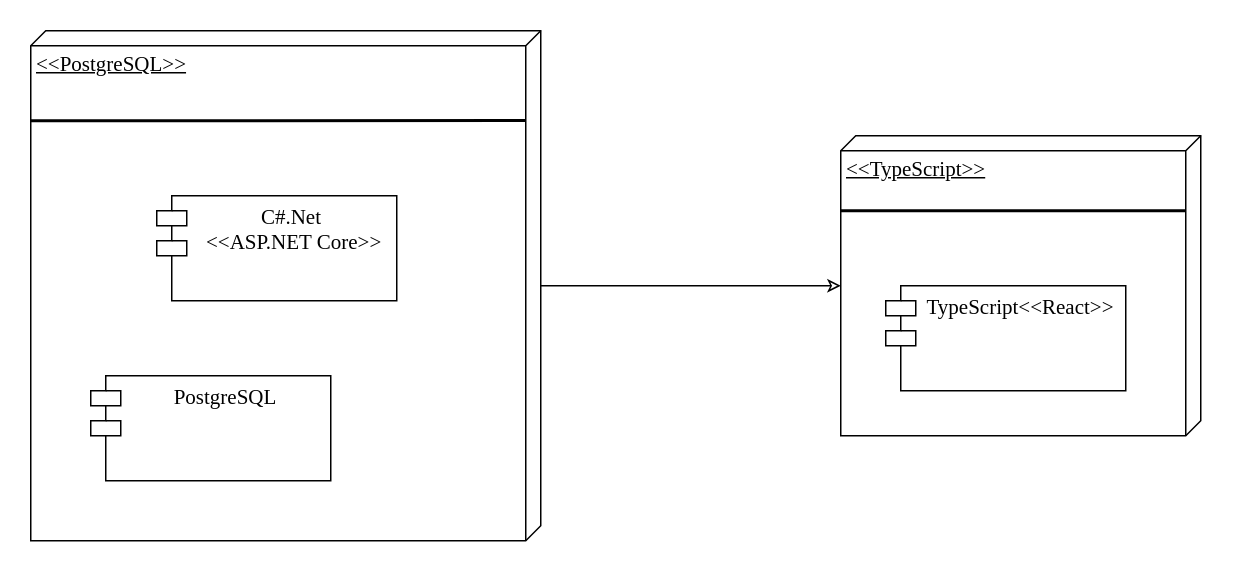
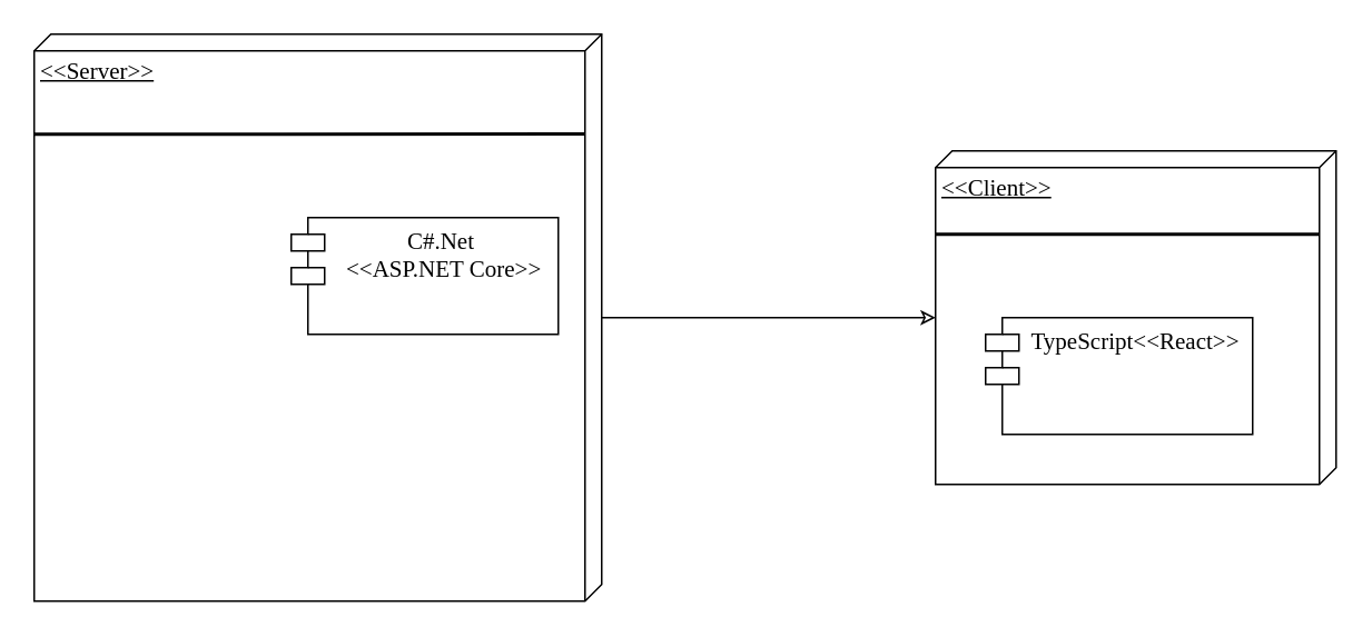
  <mxCell id="0" />
  <mxCell id="1" parent="0" />
- <mxCell id="2" value="&amp;lt;&amp;lt;PostgreSQL&amp;gt;&amp;gt;" style="verticalAlign=top;align=left;spacingTop=8;spacingLeft=2;spacingRight=12;shape=cube;size=10;direction=south;fontStyle=4;html=1;whiteSpace=wrap;fontFamily=Times New Roman;fontSize=14;" parent="1" vertex="1"><mxGeometry x="20" y="20" width="340" height="340" as="geometry" /></mxCell>
- <mxCell id="3" value="PostgreSQL" style="shape=module;align=left;spacingLeft=20;align=center;verticalAlign=top;whiteSpace=wrap;html=1;fontFamily=Times New Roman;fontSize=14;" parent="1" vertex="1"><mxGeometry x="60" y="250" width="160" height="70" as="geometry" /></mxCell>
+ <mxCell id="2" value="&amp;lt;&amp;lt;Server&amp;gt;&amp;gt;" style="verticalAlign=top;align=left;spacingTop=8;spacingLeft=2;spacingRight=12;shape=cube;size=10;direction=south;fontStyle=4;html=1;whiteSpace=wrap;fontFamily=Times New Roman;fontSize=14;" parent="1" vertex="1"><mxGeometry x="20" y="20" width="340" height="340" as="geometry" /></mxCell>
  <mxCell id="4" style="rounded=0;orthogonalLoop=1;jettySize=auto;html=1;endArrow=classic;endFill=0;" parent="1" source="2" target="7" edge="1"><mxGeometry relative="1" as="geometry"><mxPoint x="530" y="180" as="targetPoint" /></mxGeometry></mxCell>
- <mxCell id="5" value="C#.Net&lt;br&gt;&amp;nbsp;&amp;lt;&amp;lt;ASP.NET Core&amp;gt;&amp;gt;" style="shape=module;align=left;spacingLeft=20;align=center;verticalAlign=top;whiteSpace=wrap;html=1;fontFamily=Times New Roman;fontSize=14;" parent="1" vertex="1"><mxGeometry x="104" y="130" width="160" height="70" as="geometry" /></mxCell>
+ <mxCell id="5" value="C#.Net&lt;br&gt;&amp;nbsp;&amp;lt;&amp;lt;ASP.NET Core&amp;gt;&amp;gt;" style="shape=module;align=left;spacingLeft=20;align=center;verticalAlign=top;whiteSpace=wrap;html=1;fontFamily=Times New Roman;fontSize=14;" parent="1" vertex="1"><mxGeometry x="174" y="130" width="160" height="70" as="geometry" /></mxCell>
  <mxCell id="6" value="" style="shape=link;html=1;rounded=0;width=-1;fontFamily=Times New Roman;fontSize=14;entryX=0.176;entryY=0.029;entryDx=0;entryDy=0;entryPerimeter=0;" parent="1" target="2" edge="1"><mxGeometry width="100" relative="1" as="geometry"><mxPoint x="20" y="80" as="sourcePoint" /><mxPoint x="260" y="80" as="targetPoint" /></mxGeometry></mxCell>
- <mxCell id="7" value="&amp;lt;&amp;lt;TypeScript&amp;gt;&amp;gt;" style="verticalAlign=top;align=left;spacingTop=8;spacingLeft=2;spacingRight=12;shape=cube;size=10;direction=south;fontStyle=4;html=1;whiteSpace=wrap;fontFamily=Times New Roman;fontSize=14;" parent="1" vertex="1"><mxGeometry x="560" y="90" width="240" height="200" as="geometry" /></mxCell>
+ <mxCell id="7" value="&amp;lt;&amp;lt;Client&amp;gt;&amp;gt;" style="verticalAlign=top;align=left;spacingTop=8;spacingLeft=2;spacingRight=12;shape=cube;size=10;direction=south;fontStyle=4;html=1;whiteSpace=wrap;fontFamily=Times New Roman;fontSize=14;" parent="1" vertex="1"><mxGeometry x="560" y="90" width="240" height="200" as="geometry" /></mxCell>
  <mxCell id="8" value="TypeScript&amp;lt;&amp;lt;React&amp;gt;&amp;gt;" style="shape=module;align=left;spacingLeft=20;align=center;verticalAlign=top;whiteSpace=wrap;html=1;fontFamily=Times New Roman;fontSize=14;" parent="1" vertex="1"><mxGeometry x="590" y="190" width="160" height="70" as="geometry" /></mxCell>
  <mxCell id="9" value="" style="shape=link;html=1;rounded=0;width=-1;fontFamily=Times New Roman;fontSize=14;" parent="1" edge="1"><mxGeometry width="100" relative="1" as="geometry"><mxPoint x="560" y="140" as="sourcePoint" /><mxPoint x="790" y="140" as="targetPoint" /></mxGeometry></mxCell>
